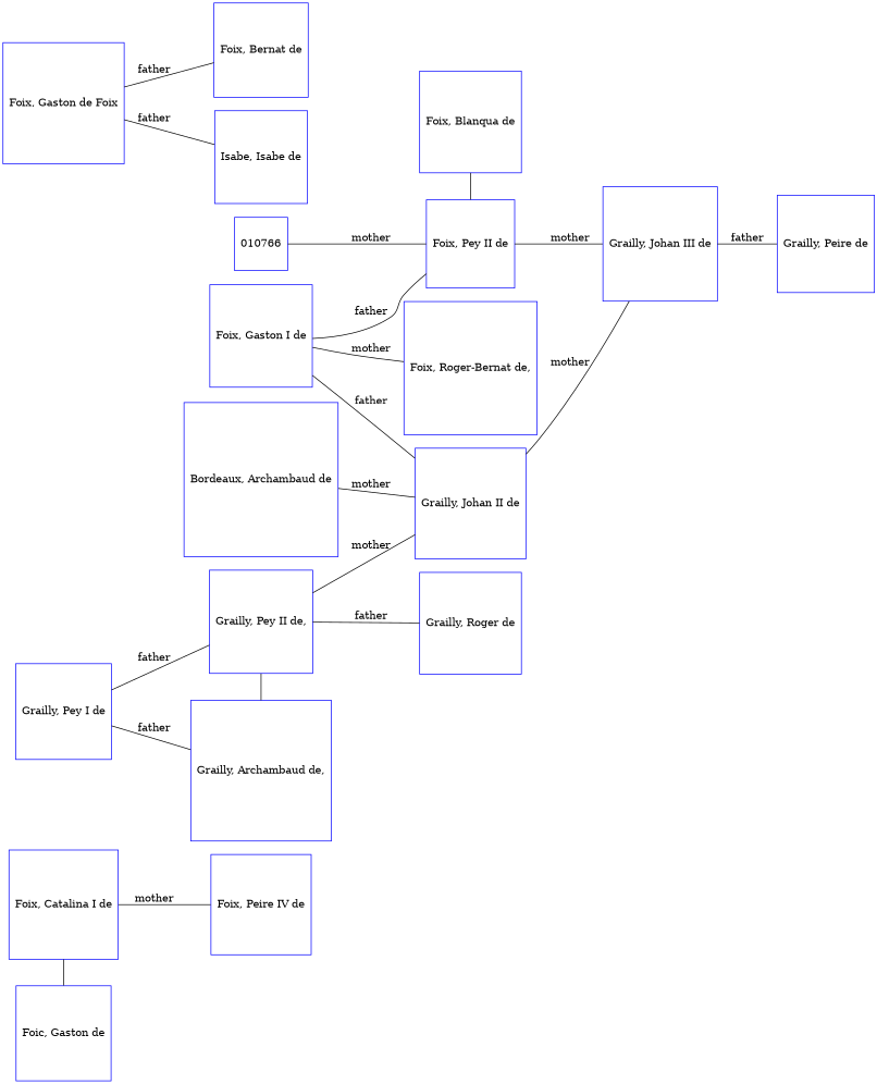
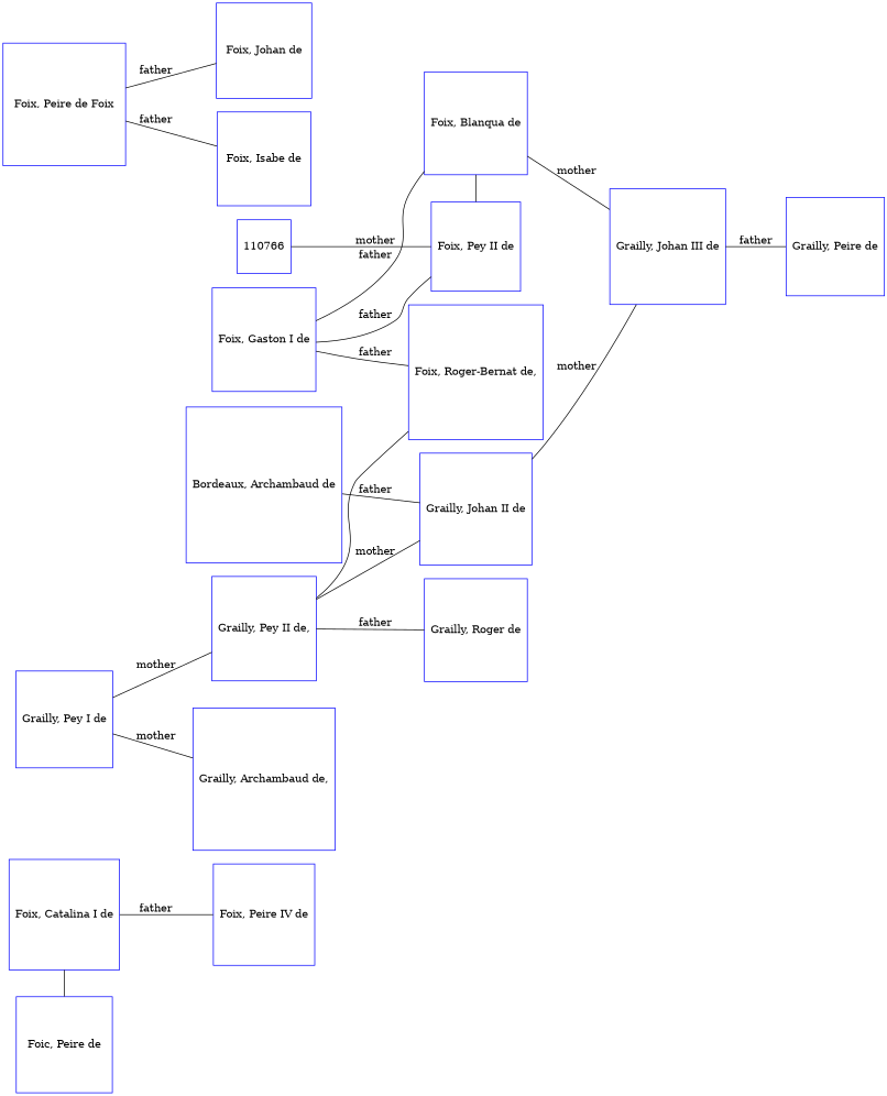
  digraph {
    rankdir=LR
    node [color=blue regular=1 shape=box]
    edge [dir=none arrowsize=0.0]
    n1 [label="Foix, Catalina I de"]
-   n2 [label="Foic, Gaston de"]
+   n2 [label="Foic, Peire de"]
    n3 [label="Foix, Blanqua de"]
    n4 [label="Foix, Pey II de"]
    n5 [label="Grailly, Archambaud de,"]
    n6 [label="Grailly, Pey II de,"]
    n7 [label="Foix, Peire IV de"]
    n8 [label="Grailly, Johan III de"]
    n9 [label="Grailly, Johan II de"]
    n10 [label="Grailly, Roger de"]
    n11 [label="Grailly, Peire de"]
-   n12 [label=010766]
+   n12 [label=110766]
    n13 [label="Bordeaux, Archambaud de"]
-   n14 [label="Foix, Bernat de"]
+   n14 [label="Foix, Johan de"]
    n15 [label="Foix, Roger-Bernat de,"]
-   n16 [label="Isabe, Isabe de"]
+   n16 [label="Foix, Isabe de"]
    n17 [label="Grailly, Pey I de"]
-   n18 [label="Foix, Gaston de Foix"]
+   n18 [label="Foix, Peire de Foix"]
    n19 [label="Foix, Gaston I de"]
    subgraph sub_1 {
      rank=same
      n1
      n2
    }
    subgraph sub_2 {
      rank=same
      n3
      n4
    }
    subgraph sub_3 {
      rank=same
      n5
      n6
    }
    n1 -> n2 [arrowsize=""]
-   n1 -> n7 [label=mother]
+   n1 -> n7 [label=father]
    n3 -> n4 [arrowsize=""]
-   n4 -> n8 [label=mother]
-   n6 -> n5 [arrowsize=""]
+   n3 -> n8 [label=mother]
+   n6 -> n15 [arrowsize=""]
    n6 -> n9 [label=mother]
    n6 -> n10 [label=father]
    n8 -> n11 [label=father]
    n9 -> n8 [label=mother]
    n12 -> n4 [label=mother]
-   n13 -> n9 [label=mother]
-   n17 -> n5 [label=father]
-   n17 -> n6 [label=father]
+   n13 -> n9 [label=father]
+   n17 -> n5 [label=mother]
+   n17 -> n6 [label=mother]
    n18 -> n14 [label=father]
    n18 -> n16 [label=father]
-   n19 -> n9 [label=father]
+   n19 -> n3 [label=father]
    n19 -> n4 [label=father]
-   n19 -> n15 [label=mother]
+   n19 -> n15 [label=father]
  }
